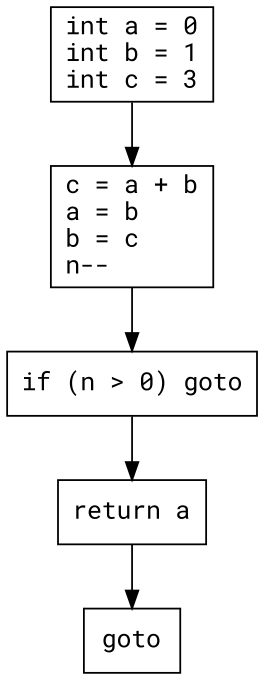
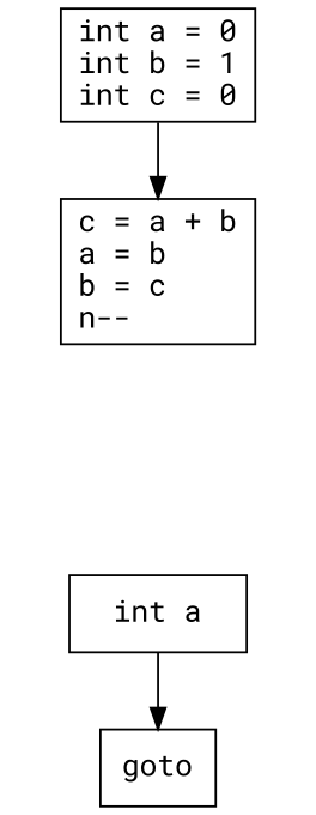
  digraph {
    fontname="Roboto Mono"
    node [fontname="Roboto Mono" shape=rectangle]
    edge [fontname="Roboto Mono"]
-   n1 [label="int a = 0\lint b = 1\lint c = 3\l"]
+   n1 [label="int a = 0\lint b = 1\lint c = 0\l"]
    n2 [label="c = a + b\la = b\lb = c\ln--\l"]
-   n3 [label="if (n > 0) goto\l"]
-   n4 [label="return a"]
+   n4 [label="int a"]
    n5 [label=goto]
    n1 -> n2
-   n2 -> n3
-   n3 -> n4
    n4 -> n5
  }
